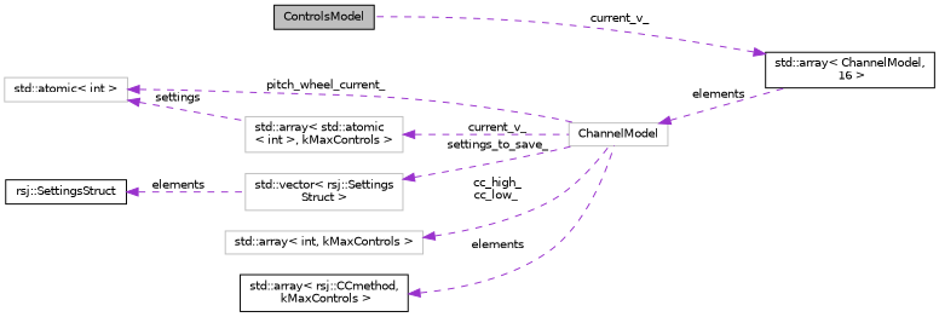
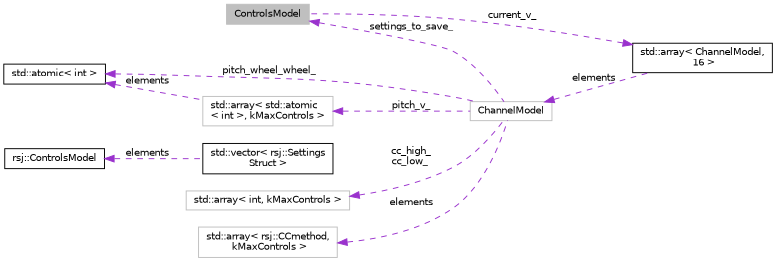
  digraph {
    rankdir=LR
    node [color=grey75 fillcolor=white fontname=Helvetica fontsize=10 shape=record style=filled]
    edge [color=darkorchid3 dir=back fontname=Helvetica fontsize=10 labelfontname=Helvetica labelfontsize=10 style=dashed]
-   n1 [color=black fillcolor=grey75 fontcolor=black height=0.2 label=ControlsModel width=0.4]
+   n1 [fillcolor=grey75 fontcolor=black height=0.2 label=ControlsModel width=0.4]
    n2 [color=black height=0.2 label="std::array\< ChannelModel,\l 16 \>" width=0.4]
    n3 [height=0.2 label=ChannelModel width=0.4]
-   n4 [height=0.2 label="std::atomic\< int \>" width=0.4]
+   n4 [color=black height=0.2 label="std::atomic\< int \>" width=0.4]
    n5 [height=0.2 label="std::array\< std::atomic\l\< int \>, kMaxControls \>" width=0.4]
-   n6 [height=0.2 label="std::vector\< rsj::Settings\lStruct \>" width=0.4]
-   n7 [color=black height=0.2 label="rsj::SettingsStruct" width=0.4]
+   n6 [color=black height=0.2 label="std::vector\< rsj::Settings\lStruct \>" width=0.4]
+   n7 [color=black height=0.2 label="rsj::ControlsModel" width=0.4]
    n8 [height=0.2 label="std::array\< int, kMaxControls \>" width=0.4]
-   n9 [color=black height=0.2 label="std::array\< rsj::CCmethod,\l kMaxControls \>" width=0.4]
+   n9 [height=0.2 label="std::array\< rsj::CCmethod,\l kMaxControls \>" width=0.4]
    n2 -> n1 [label=" current_v_"]
    n3 -> n2 [label=" elements"]
-   n4 -> n3 [label=" pitch_wheel_current_"]
-   n4 -> n5 [label=" settings"]
-   n5 -> n3 [label=" current_v_"]
-   n6 -> n3 [label=" settings_to_save_"]
+   n4 -> n3 [label=" pitch_wheel_wheel_"]
+   n4 -> n5 [label=" elements"]
+   n5 -> n3 [label=" pitch_v_"]
+   n1 -> n3 [label=" settings_to_save_"]
    n7 -> n6 [label=" elements"]
    n8 -> n3 [label=" cc_high_\ncc_low_"]
    n9 -> n3 [label=" elements"]
  }
